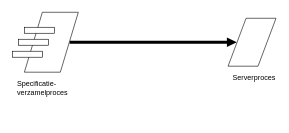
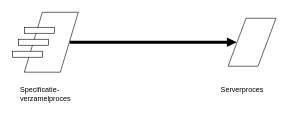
  <mxCell id="0" />
  <mxCell id="1" parent="0" />
- <mxCell id="2" value="Serverproces" style="text;html=1;strokeColor=none;fillColor=none;align=left;verticalAlign=top;whiteSpace=wrap;rounded=0;spacing=8;" parent="1" vertex="1"><mxGeometry x="380" y="110" width="80" height="80" as="geometry" /></mxCell>
+ <mxCell id="2" value="Serverproces" style="text;html=1;strokeColor=none;fillColor=none;align=left;verticalAlign=top;whiteSpace=wrap;rounded=0;spacing=8;" parent="1" vertex="1"><mxGeometry x="360" y="130" width="80" height="80" as="geometry" /></mxCell>
  <mxCell id="3" value="" style="endArrow=classic;html=1;rounded=0;endFill=1;startArrow=none;startFill=0;strokeWidth=1;shape=flexArrow;endSize=5.154;endWidth=10;fillColor=#000000;strokeColor=none;fontSize=11;fillStyle=solid;width=5;" parent="1" source="7" target="4" edge="1"><mxGeometry relative="1" as="geometry"><mxPoint x="200" y="116" as="sourcePoint" /><mxPoint x="146" y="140" as="targetPoint" /></mxGeometry></mxCell>
  <mxCell id="4" value="" style="shape=parallelogram;perimeter=parallelogramPerimeter;whiteSpace=wrap;html=1;fixedSize=1;fillOpacity=100;arcSize=20;size=30;" parent="1" vertex="1"><mxGeometry x="380" y="30" width="80" height="80" as="geometry" /></mxCell>
- <mxCell id="5" value="Specificatie-verzamelproces" style="text;html=1;strokeColor=none;fillColor=none;align=left;verticalAlign=top;whiteSpace=wrap;rounded=0;spacing=8;" parent="1" vertex="1"><mxGeometry x="20" y="120" width="110" height="80" as="geometry" /></mxCell>
+ <mxCell id="5" value="Specificatie-verzamelproces" style="text;html=1;strokeColor=none;fillColor=none;align=left;verticalAlign=top;whiteSpace=wrap;rounded=0;spacing=8;" parent="1" vertex="1"><mxGeometry x="25" y="130" width="110" height="80" as="geometry" /></mxCell>
  <mxCell id="6" value="" style="group" parent="1" vertex="1" connectable="0"><mxGeometry x="20" y="20" width="110" height="100" as="geometry" /></mxCell>
  <mxCell id="7" value="" style="shape=parallelogram;perimeter=parallelogramPerimeter;whiteSpace=wrap;html=1;fixedSize=1;fillOpacity=100;arcSize=20;size=30;" parent="6" vertex="1"><mxGeometry x="20" width="90" height="100" as="geometry" /></mxCell>
  <mxCell id="8" value="" style="rounded=0;whiteSpace=wrap;html=1;" parent="6" vertex="1"><mxGeometry x="20" y="25" width="50" height="10" as="geometry" /></mxCell>
  <mxCell id="9" value="" style="rounded=0;whiteSpace=wrap;html=1;" parent="6" vertex="1"><mxGeometry x="10" y="45" width="50" height="10" as="geometry" /></mxCell>
  <mxCell id="10" value="" style="rounded=0;whiteSpace=wrap;html=1;" parent="6" vertex="1"><mxGeometry y="65" width="50" height="10" as="geometry" /></mxCell>
